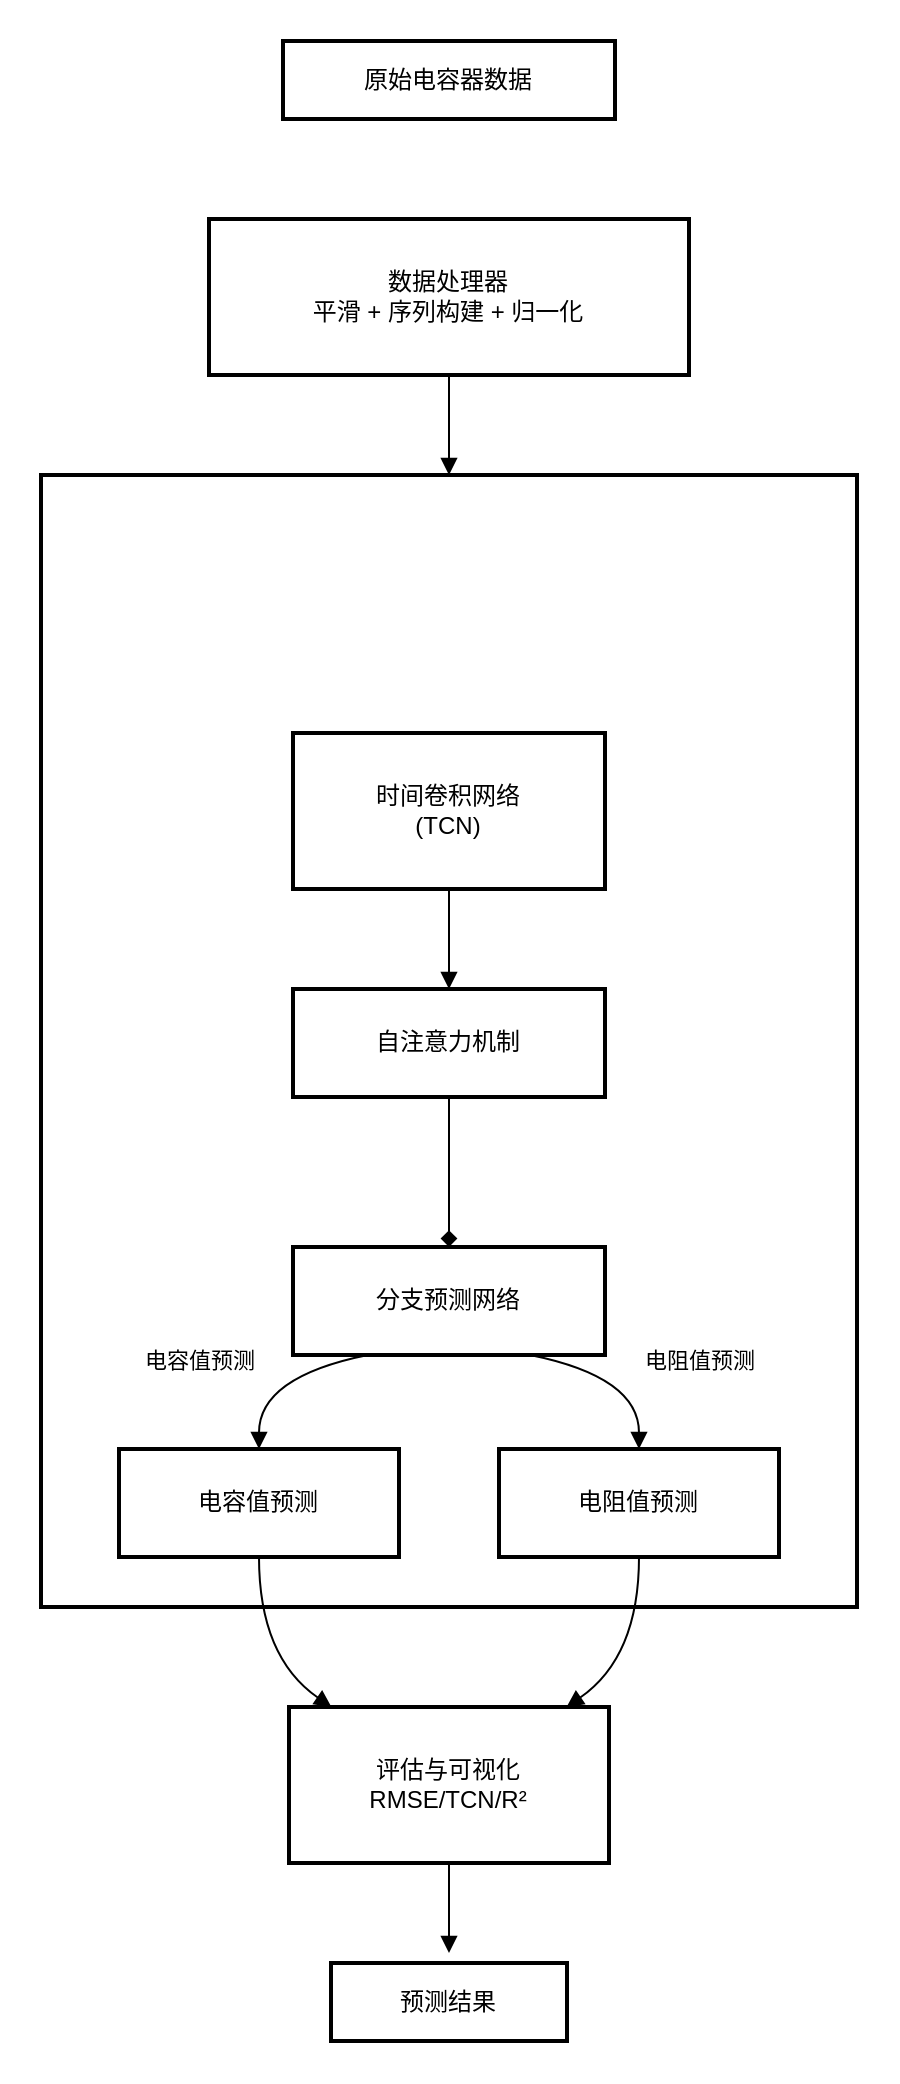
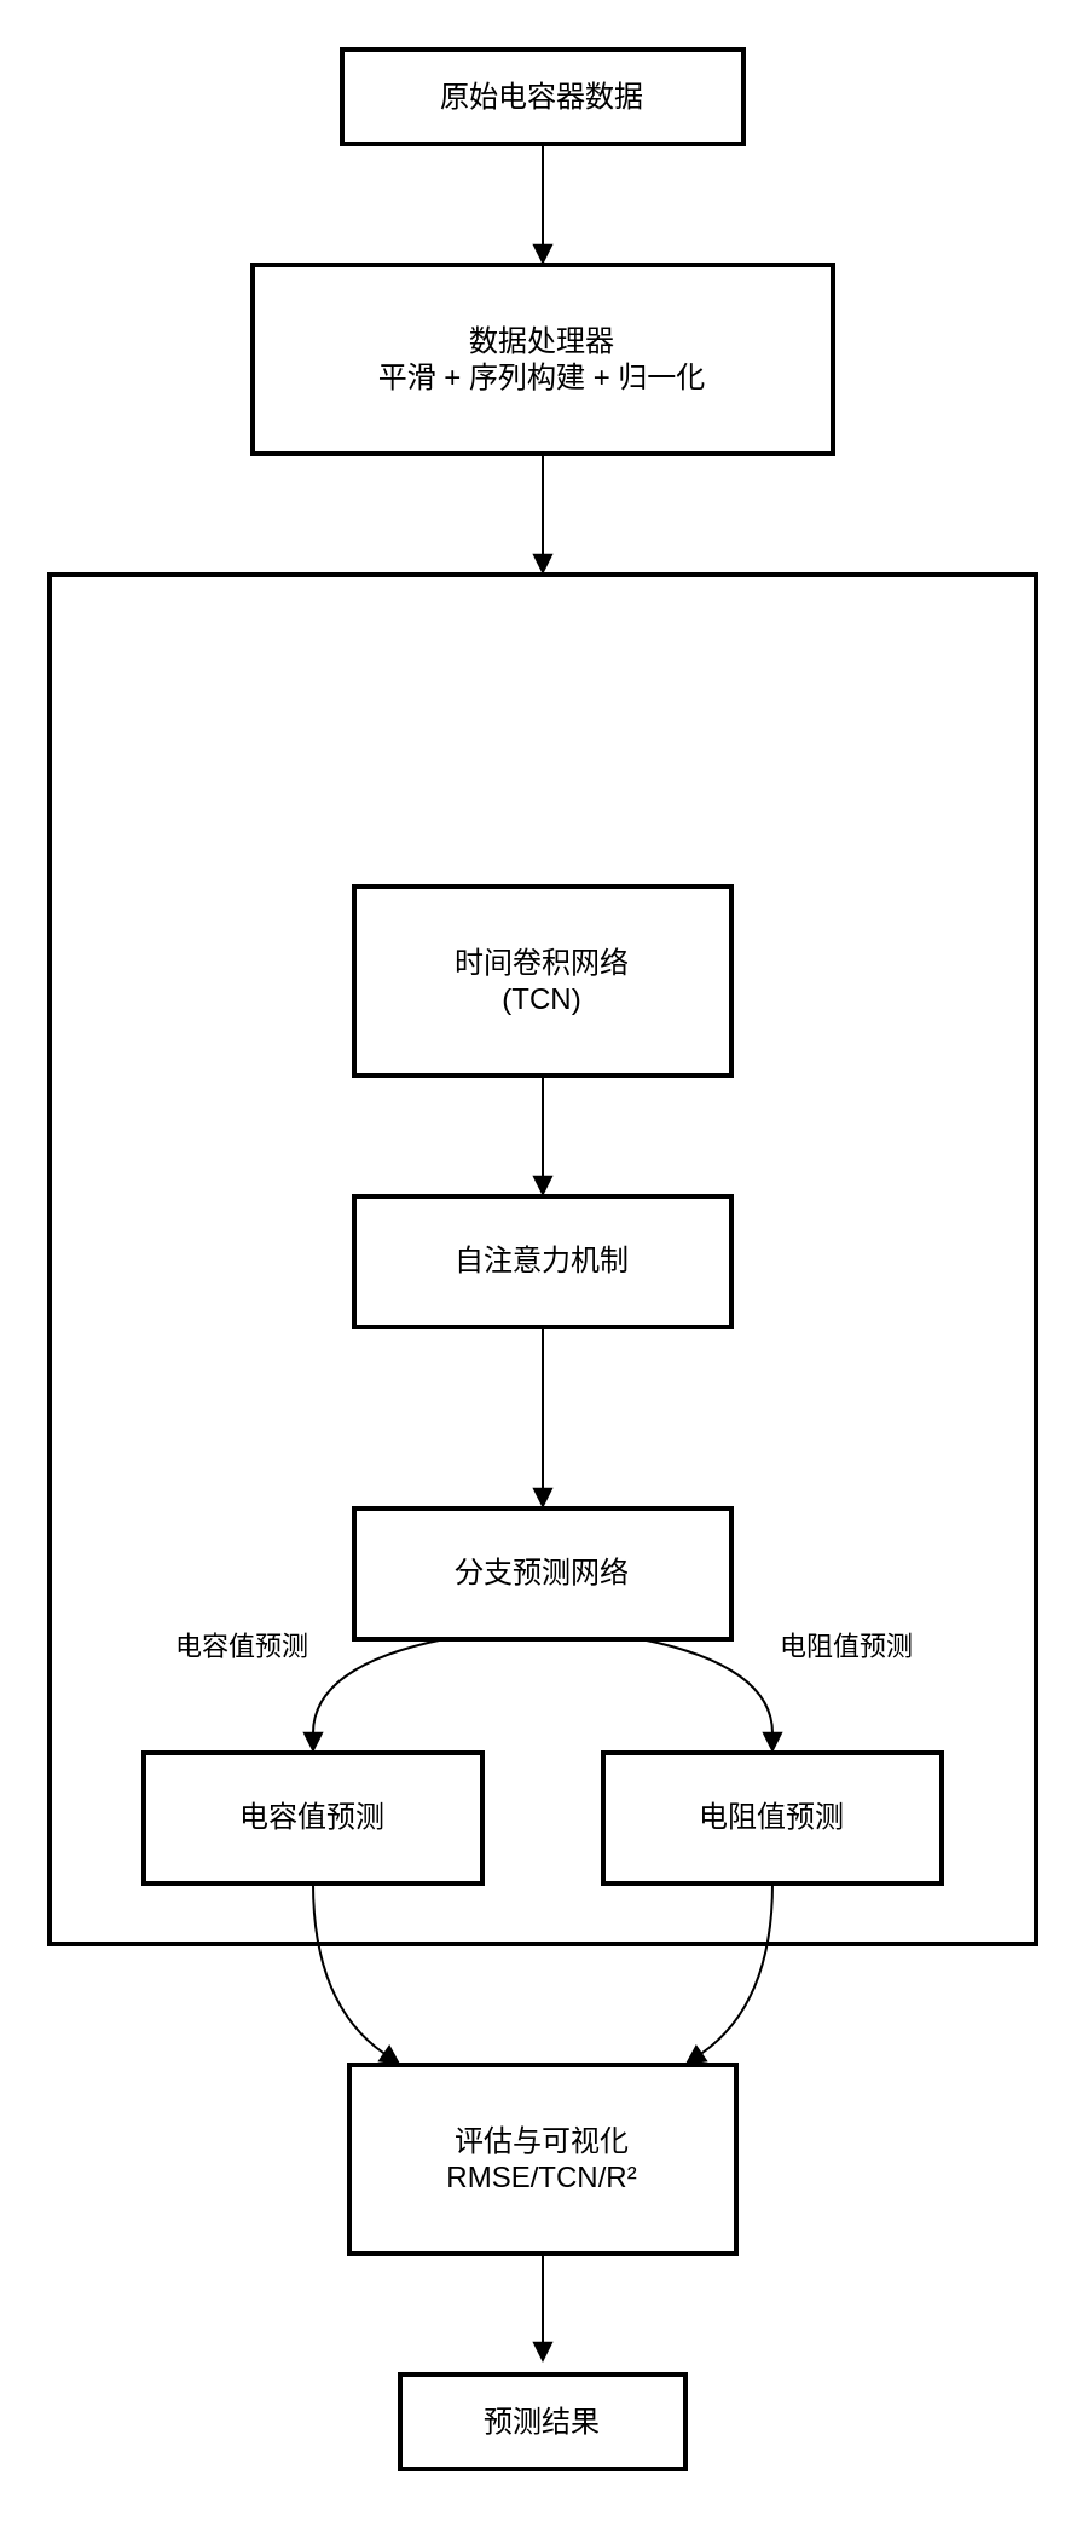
  <mxCell id="0" />
  <mxCell id="1" parent="0" />
  <mxCell id="2" value="双能谱-时注模型" style="whiteSpace=wrap;strokeWidth=2;labelBackgroundColor=none;rounded=0;" vertex="1" parent="1"><mxGeometry x="20" y="237" width="408" height="566" as="geometry" /></mxCell>
  <mxCell id="3" value="原始电容器数据" style="shape=parallelogram;perimeter=parallelogramPerimeter;fixedSize=1;strokeWidth=2;whiteSpace=wrap;size=-11;labelBackgroundColor=none;rounded=0;" vertex="1" parent="1"><mxGeometry x="141" y="20" width="166" height="39" as="geometry" /></mxCell>
  <mxCell id="4" value="数据处理器&#10;平滑 + 序列构建 + 归一化" style="whiteSpace=wrap;strokeWidth=2;labelBackgroundColor=none;rounded=0;" vertex="1" parent="1"><mxGeometry x="104" y="109" width="240" height="78" as="geometry" /></mxCell>
  <mxCell id="5" value="时间卷积网络&#10;(TCN)" style="whiteSpace=wrap;strokeWidth=2;labelBackgroundColor=none;rounded=0;" vertex="1" parent="1"><mxGeometry x="146" y="366" width="156" height="78" as="geometry" /></mxCell>
  <mxCell id="6" value="自注意力机制" style="whiteSpace=wrap;strokeWidth=2;labelBackgroundColor=none;rounded=0;" vertex="1" parent="1"><mxGeometry x="146" y="494" width="156" height="54" as="geometry" /></mxCell>
  <mxCell id="7" value="分支预测网络" style="whiteSpace=wrap;strokeWidth=2;labelBackgroundColor=none;rounded=0;" vertex="1" parent="1"><mxGeometry x="146" y="623" width="156" height="54" as="geometry" /></mxCell>
  <mxCell id="8" value="电容值预测" style="whiteSpace=wrap;strokeWidth=2;labelBackgroundColor=none;rounded=0;" vertex="1" parent="1"><mxGeometry x="59" y="724" width="140" height="54" as="geometry" /></mxCell>
  <mxCell id="9" value="电阻值预测" style="whiteSpace=wrap;strokeWidth=2;labelBackgroundColor=none;rounded=0;" vertex="1" parent="1"><mxGeometry x="249" y="724" width="140" height="54" as="geometry" /></mxCell>
  <mxCell id="10" value="评估与可视化&#10;RMSE/TCN/R²" style="whiteSpace=wrap;strokeWidth=2;labelBackgroundColor=none;rounded=0;" vertex="1" parent="1"><mxGeometry x="144" y="853" width="160" height="78" as="geometry" /></mxCell>
  <mxCell id="11" value="预测结果" style="shape=parallelogram;perimeter=parallelogramPerimeter;fixedSize=1;strokeWidth=2;whiteSpace=wrap;labelBackgroundColor=none;rounded=0;size=-5.0;" vertex="1" parent="1"><mxGeometry x="165" y="981" width="118" height="39" as="geometry" /></mxCell>
+ <mxCell id="12" value="" style="curved=1;startArrow=none;endArrow=block;exitX=0.5;exitY=1;entryX=0.5;entryY=0;rounded=0;labelBackgroundColor=none;fontColor=default;" edge="1" parent="1" source="3" target="4"><mxGeometry relative="1" as="geometry"><Array as="points" /></mxGeometry></mxCell>
  <mxCell id="13" value="" style="curved=1;startArrow=none;endArrow=block;exitX=0.5;exitY=1;entryX=0.5;entryY=0;rounded=0;labelBackgroundColor=none;fontColor=default;" edge="1" parent="1" source="5" target="6"><mxGeometry relative="1" as="geometry"><Array as="points" /></mxGeometry></mxCell>
- <mxCell id="14" value="" style="curved=1;startArrow=none;endArrow=diamond;exitX=0.5;exitY=1;entryX=0.5;entryY=0;rounded=0;labelBackgroundColor=none;fontColor=default;" edge="1" parent="1" source="6" target="7"><mxGeometry relative="1" as="geometry"><Array as="points" /></mxGeometry></mxCell>
+ <mxCell id="14" value="" style="curved=1;startArrow=none;endArrow=block;exitX=0.5;exitY=1;entryX=0.5;entryY=0;rounded=0;labelBackgroundColor=none;fontColor=default;" edge="1" parent="1" source="6" target="7"><mxGeometry relative="1" as="geometry"><Array as="points" /></mxGeometry></mxCell>
  <mxCell id="15" value="电容值预测" style="curved=1;startArrow=none;endArrow=block;exitX=0.24;exitY=1;entryX=0.5;entryY=0.01;rounded=0;labelBackgroundColor=none;fontColor=default;" edge="1" parent="1" source="7" target="8"><mxGeometry x="0.289" y="-31" relative="1" as="geometry"><Array as="points"><mxPoint x="129" y="688" /></Array><mxPoint x="2" y="-12" as="offset" /></mxGeometry></mxCell>
  <mxCell id="16" value="电阻值预测" style="curved=1;startArrow=none;endArrow=block;exitX=0.76;exitY=1;entryX=0.5;entryY=0.01;rounded=0;labelBackgroundColor=none;fontColor=default;" edge="1" parent="1" source="7" target="9"><mxGeometry x="0.289" y="33" relative="1" as="geometry"><Array as="points"><mxPoint x="319" y="688" /></Array><mxPoint x="-2" y="-12" as="offset" /></mxGeometry></mxCell>
  <mxCell id="17" value="" style="curved=1;startArrow=none;endArrow=block;exitX=0.5;exitY=1.01;entryX=0.14;entryY=0.01;rounded=0;labelBackgroundColor=none;fontColor=default;" edge="1" parent="1" source="8" target="10"><mxGeometry relative="1" as="geometry"><Array as="points"><mxPoint x="129" y="828" /></Array></mxGeometry></mxCell>
  <mxCell id="18" value="" style="curved=1;startArrow=none;endArrow=block;exitX=0.5;exitY=1.01;entryX=0.86;entryY=0.01;rounded=0;labelBackgroundColor=none;fontColor=default;" edge="1" parent="1" source="9" target="10"><mxGeometry relative="1" as="geometry"><Array as="points"><mxPoint x="319" y="828" /></Array></mxGeometry></mxCell>
  <mxCell id="19" value="" style="curved=1;startArrow=none;endArrow=block;exitX=0.5;exitY=1.01;rounded=0;labelBackgroundColor=none;fontColor=default;" edge="1" parent="1" source="10"><mxGeometry relative="1" as="geometry"><Array as="points" /><mxPoint x="224" y="976" as="targetPoint" /></mxGeometry></mxCell>
  <mxCell id="20" value="" style="curved=1;startArrow=none;endArrow=block;rounded=0;labelBackgroundColor=none;fontColor=default;" edge="1" parent="1" source="4" target="2"><mxGeometry relative="1" as="geometry"><Array as="points" /></mxGeometry></mxCell>
